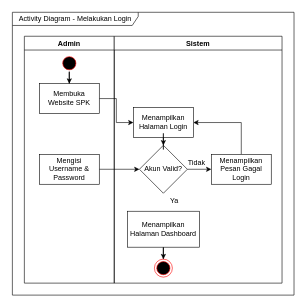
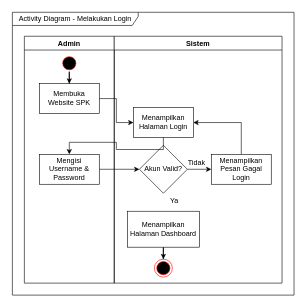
  <mxCell id="0" />
  <mxCell id="1" parent="0" />
  <mxCell id="2" value="Admin" style="swimlane;" vertex="1" parent="1"><mxGeometry x="40" y="60" width="150" height="412" as="geometry" /></mxCell>
  <mxCell id="3" value="Activity Diagram - Melakukan Login" style="shape=umlFrame;whiteSpace=wrap;html=1;pointerEvents=0;width=210;height=22;" vertex="1" parent="1"><mxGeometry x="20" y="20" width="470" height="472" as="geometry" /></mxCell>
  <mxCell id="4" style="edgeStyle=orthogonalEdgeStyle;rounded=0;orthogonalLoop=1;jettySize=auto;html=1;entryX=0.5;entryY=0;entryDx=0;entryDy=0;" edge="1" parent="1" source="5" target="7"><mxGeometry relative="1" as="geometry" /></mxCell>
  <mxCell id="5" value="" style="ellipse;html=1;shape=startState;fillColor=#000000;strokeColor=#ff0000;" vertex="1" parent="1"><mxGeometry x="100" y="90" width="30" height="30" as="geometry" /></mxCell>
  <mxCell id="6" style="edgeStyle=orthogonalEdgeStyle;rounded=0;orthogonalLoop=1;jettySize=auto;html=1;entryX=0;entryY=0.5;entryDx=0;entryDy=0;" edge="1" parent="1" source="7" target="9"><mxGeometry relative="1" as="geometry" /></mxCell>
  <mxCell id="7" value="Membuka Website SPK" style="html=1;dashed=0;whiteSpace=wrap;" vertex="1" parent="1"><mxGeometry x="65" y="139" width="100" height="50" as="geometry" /></mxCell>
  <mxCell id="8" value="Sistem" style="swimlane;" vertex="1" parent="1"><mxGeometry x="190" y="60" width="280" height="412" as="geometry" /></mxCell>
  <mxCell id="9" value="Menampilkan Halaman Login" style="html=1;dashed=0;whiteSpace=wrap;" vertex="1" parent="8"><mxGeometry x="32" y="119" width="100" height="50" as="geometry" /></mxCell>
  <mxCell id="10" style="edgeStyle=orthogonalEdgeStyle;rounded=0;orthogonalLoop=1;jettySize=auto;html=1;entryX=0;entryY=0.5;entryDx=0;entryDy=0;" edge="1" parent="8" source="11" target="18"><mxGeometry relative="1" as="geometry" /></mxCell>
  <mxCell id="11" value="Akun Valid?" style="rhombus;whiteSpace=wrap;html=1;dashed=0;" vertex="1" parent="8"><mxGeometry x="42" y="182" width="80" height="80" as="geometry" /></mxCell>
  <mxCell id="12" style="edgeStyle=orthogonalEdgeStyle;rounded=0;orthogonalLoop=1;jettySize=auto;html=1;entryX=0.5;entryY=0;entryDx=0;entryDy=0;" edge="1" parent="8" source="13" target="15"><mxGeometry relative="1" as="geometry" /></mxCell>
  <mxCell id="13" value="Menampilkan Halaman Dashboard" style="whiteSpace=wrap;html=1;dashed=0;" vertex="1" parent="8"><mxGeometry x="22" y="292" width="120" height="60" as="geometry" /></mxCell>
  <mxCell id="14" value="Ya" style="text;html=1;align=center;verticalAlign=middle;resizable=0;points=[];autosize=1;strokeColor=none;fillColor=none;" vertex="1" parent="8"><mxGeometry x="80" y="260" width="40" height="30" as="geometry" /></mxCell>
  <mxCell id="15" value="" style="ellipse;html=1;shape=endState;fillColor=#000000;strokeColor=#ff0000;" vertex="1" parent="8"><mxGeometry x="67" y="372" width="30" height="30" as="geometry" /></mxCell>
  <mxCell id="16" value="Tidak" style="text;html=1;align=center;verticalAlign=middle;resizable=0;points=[];autosize=1;strokeColor=none;fillColor=none;" vertex="1" parent="8"><mxGeometry x="112" y="197" width="50" height="30" as="geometry" /></mxCell>
  <mxCell id="17" style="edgeStyle=orthogonalEdgeStyle;rounded=0;orthogonalLoop=1;jettySize=auto;html=1;exitX=0.5;exitY=0;exitDx=0;exitDy=0;entryX=1;entryY=0.5;entryDx=0;entryDy=0;" edge="1" parent="8" source="18" target="9"><mxGeometry relative="1" as="geometry" /></mxCell>
  <mxCell id="18" value="Menampilkan Pesan Gagal Login" style="html=1;dashed=0;whiteSpace=wrap;" vertex="1" parent="8"><mxGeometry x="162" y="197" width="100" height="50" as="geometry" /></mxCell>
  <mxCell id="19" style="edgeStyle=orthogonalEdgeStyle;rounded=0;orthogonalLoop=1;jettySize=auto;html=1;entryX=0;entryY=0.5;entryDx=0;entryDy=0;" edge="1" parent="1" source="20" target="11"><mxGeometry relative="1" as="geometry" /></mxCell>
  <mxCell id="20" value="Mengisi Username &amp;amp; Password" style="html=1;dashed=0;whiteSpace=wrap;" vertex="1" parent="1"><mxGeometry x="65" y="257" width="100" height="50" as="geometry" /></mxCell>
- <mxCell id="21" style="edgeStyle=orthogonalEdgeStyle;rounded=0;orthogonalLoop=1;jettySize=auto;html=1;exitX=0.5;exitY=1;exitDx=0;exitDy=0;" edge="1" parent="1" source="9" target="11"><mxGeometry relative="1" as="geometry" /></mxCell>
+ <mxCell id="21" style="edgeStyle=orthogonalEdgeStyle;rounded=0;orthogonalLoop=1;jettySize=auto;html=1;entryX=0.5;entryY=0;entryDx=0;entryDy=0;exitX=0.5;exitY=1;exitDx=0;exitDy=0;" edge="1" parent="1" source="9" target="20"><mxGeometry relative="1" as="geometry" /></mxCell>
